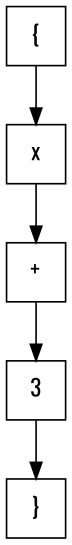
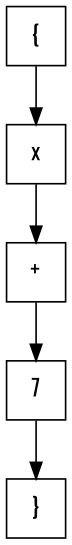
  digraph {
    fontname=Oswald
    node [shape=square fontname=Oswald]
    edge [fontname=Oswald]
    n1 [label="{"]
    n2 [label=x]
    n3 [label="+"]
-   n4 [label=3]
+   n4 [label=7]
    n5 [label="}"]
    n1 -> n2
    n2 -> n3
    n3 -> n4
    n4 -> n5
  }
